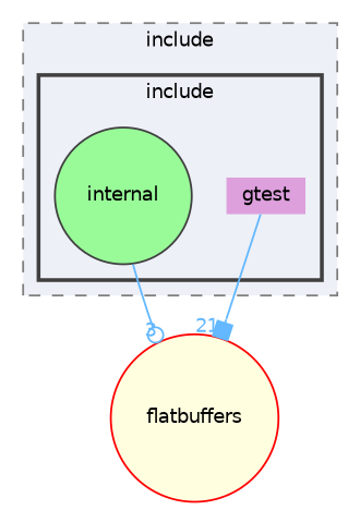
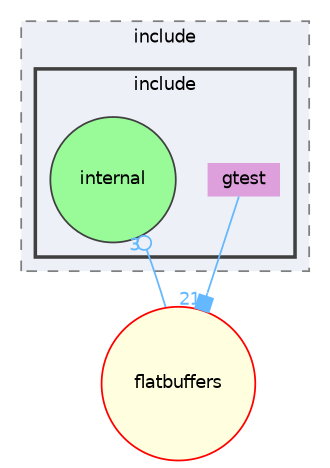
  digraph {
    compound=true
    node [fontname=Helvetica fontsize=10 shape=circle style=filled]
    edge [color=steelblue1 fontcolor=steelblue1 fontname=Helvetica fontsize=10 labeldistance=1.5 labelfontname=Helvetica labelfontsize=10]
    n1 [fillcolor=plum height=0.2 label=gtest shape=plaintext width=0.4]
    n2 [color=grey25 fillcolor=palegreen height=0.2 label=internal width=0.4]
    n3 [color=red fillcolor=lightyellow height=0.2 label=flatbuffers width=0.4]
    subgraph cluster_1 {
      bgcolor="#edf0f7"
      fontname=Helvetica
      fontsize=10
      label=include
      pencolor=grey50
      style="filled,dashed"
      subgraph cluster_2 {
        bgcolor="#edf0f7"
        fontname=Helvetica
        fontsize=10
        label=include
        pencolor=grey25
        style="filled,bold"
        n1
        n2
      }
    }
    n1 -> n3 [arrowhead=box headlabel=21]
-   n2 -> n3 [arrowhead=odot headlabel=3]
+   n3 -> n2 [arrowhead=odot headlabel=3]
  }
